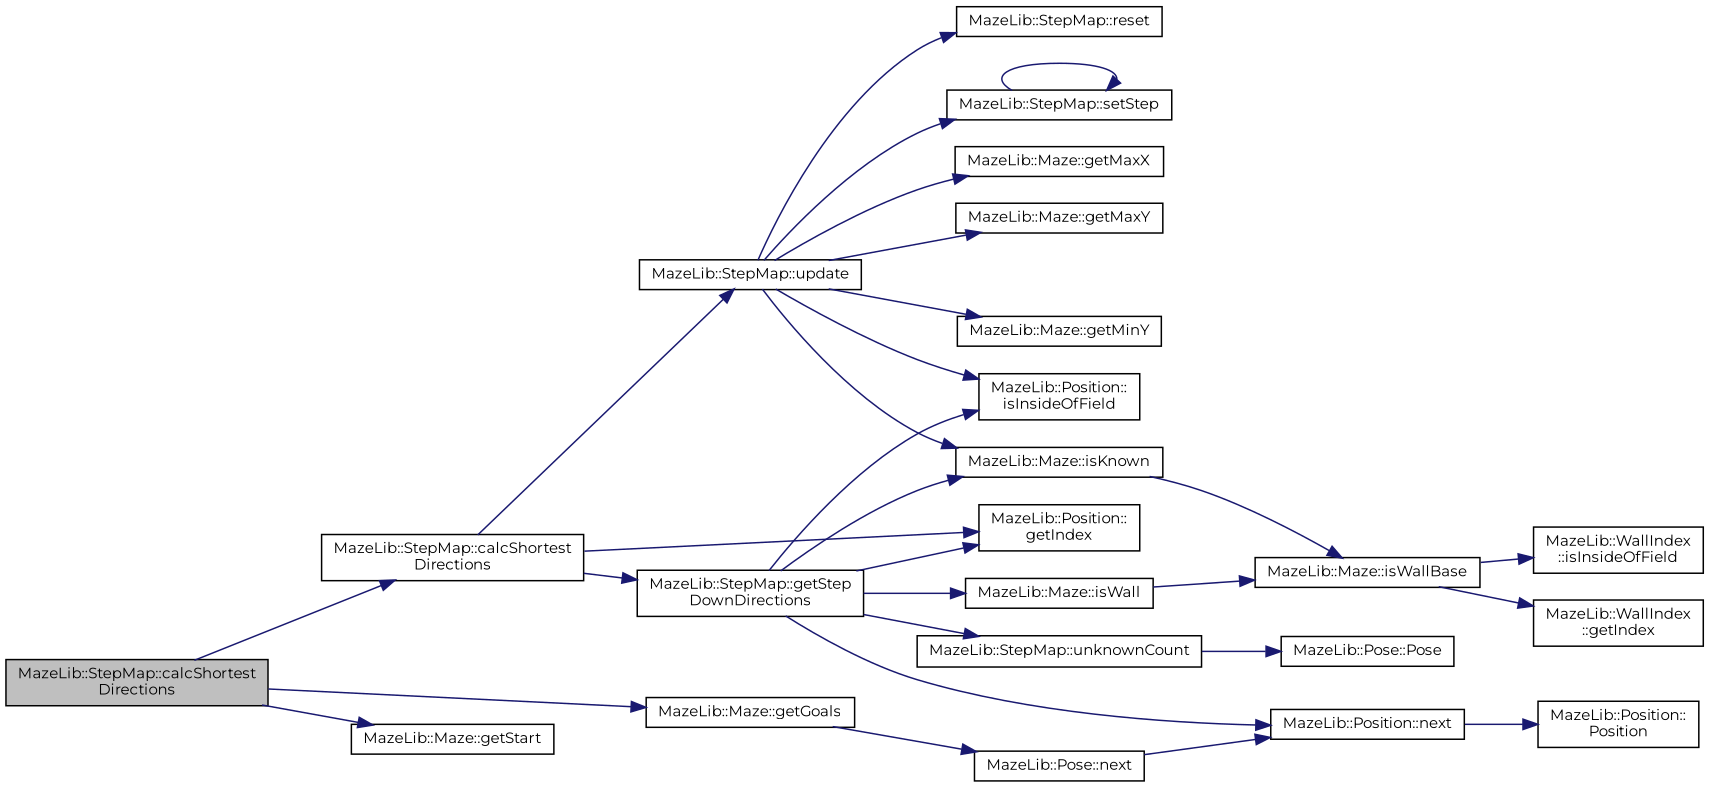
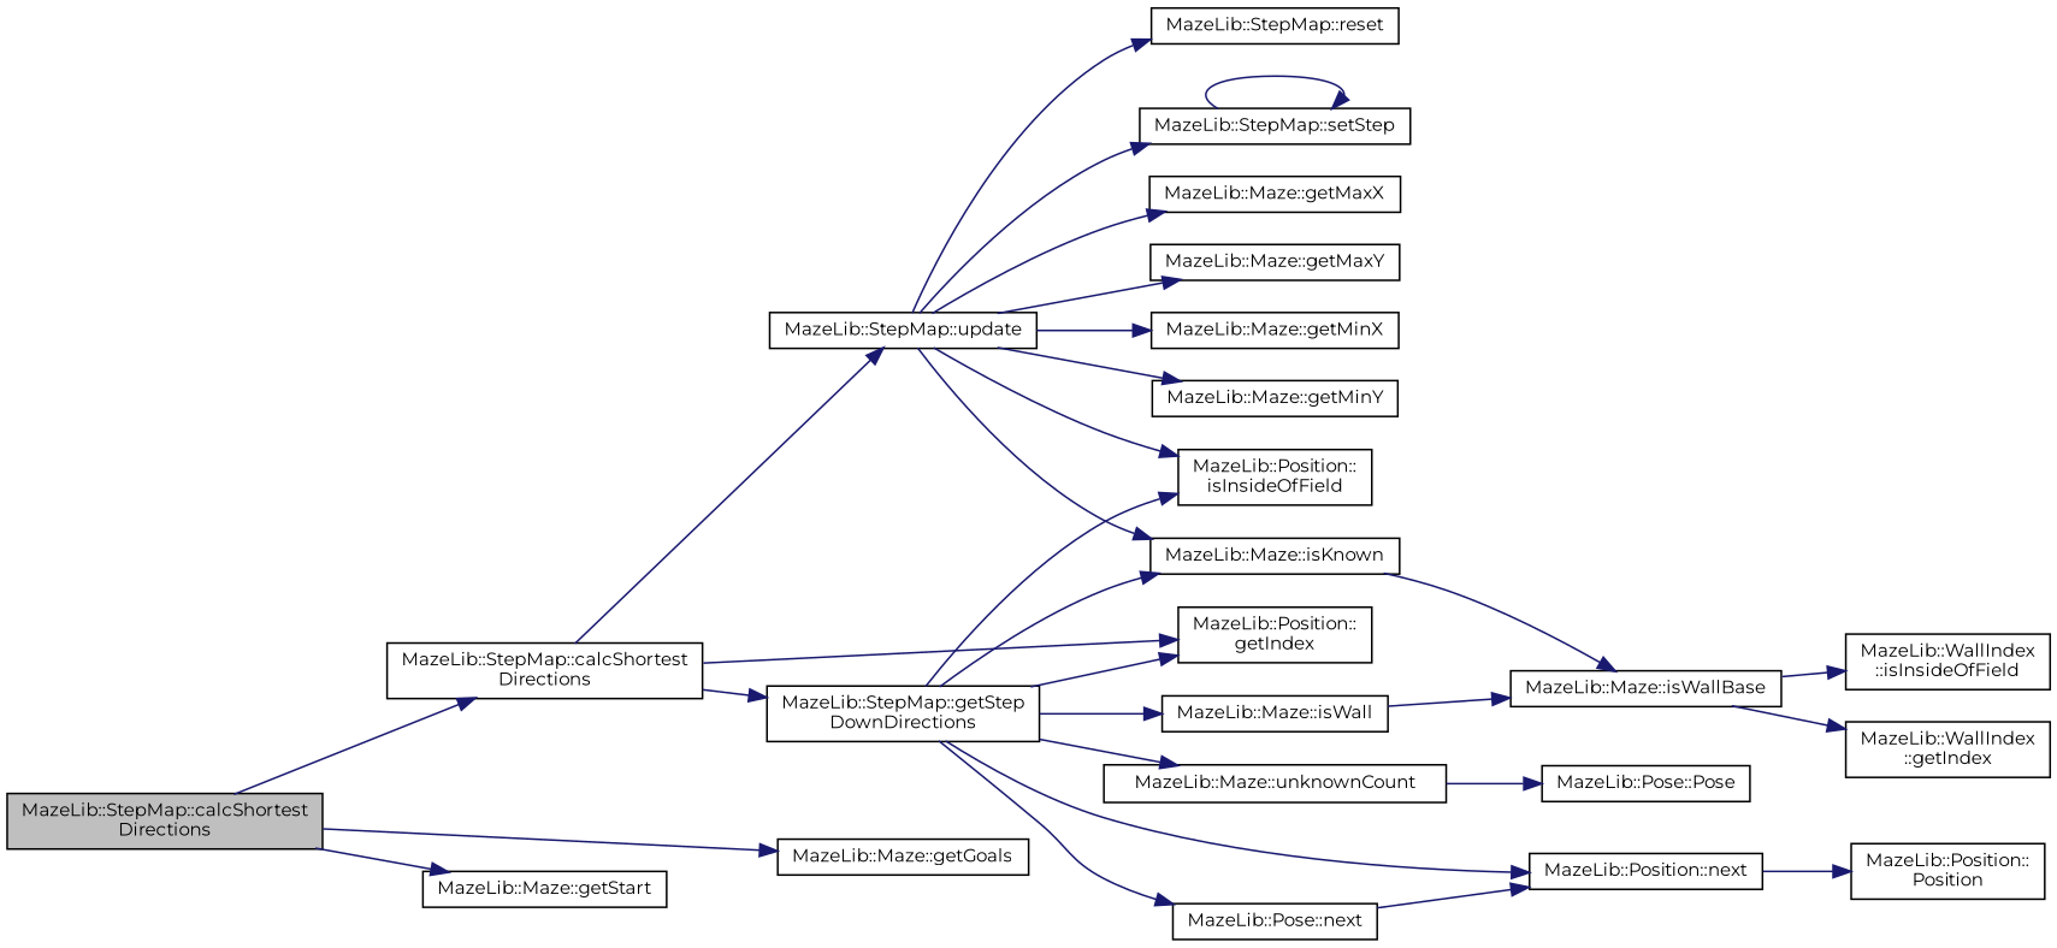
  digraph {
    fontname=Montserrat
    rankdir=LR
    node [color=black fillcolor=white fontname=Montserrat fontsize=10 shape=record style=filled]
    edge [color=midnightblue fontname=Montserrat fontsize=10 labelfontname=Helvetica labelfontsize=10 style=solid]
    n1 [fillcolor=grey75 fontcolor=black height=0.2 label="MazeLib::StepMap::calcShortest\lDirections" width=0.4]
    n2 [height=0.2 label="MazeLib::StepMap::calcShortest\lDirections" width=0.4]
    n3 [height=0.2 label="MazeLib::Maze::getGoals" width=0.4]
    n4 [height=0.2 label="MazeLib::Maze::getStart" width=0.4]
    n5 [height=0.2 label="MazeLib::Position::\lgetIndex" width=0.4]
    n6 [height=0.2 label="MazeLib::StepMap::getStep\lDownDirections" width=0.4]
    n7 [height=0.2 label="MazeLib::StepMap::update" width=0.4]
    n8 [height=0.2 label="MazeLib::Position::\lisInsideOfField" width=0.4]
    n9 [height=0.2 label="MazeLib::Maze::isKnown" width=0.4]
    n10 [height=0.2 label="MazeLib::Maze::isWall" width=0.4]
    n11 [height=0.2 label="MazeLib::Position::next" width=0.4]
    n12 [height=0.2 label="MazeLib::Pose::next" width=0.4]
-   n13 [height=0.2 label="MazeLib::StepMap::unknownCount" width=0.4]
+   n13 [height=0.2 label="MazeLib::Maze::unknownCount" width=0.4]
    n14 [height=0.2 label="MazeLib::Maze::getMaxX" width=0.4]
    n15 [height=0.2 label="MazeLib::Maze::getMaxY" width=0.4]
+   n16 [height=0.2 label="MazeLib::Maze::getMinX" width=0.4]
    n17 [height=0.2 label="MazeLib::Maze::getMinY" width=0.4]
    n18 [height=0.2 label="MazeLib::StepMap::reset" width=0.4]
    n19 [height=0.2 label="MazeLib::StepMap::setStep" width=0.4]
    n20 [height=0.2 label="MazeLib::Maze::isWallBase" width=0.4]
    n21 [height=0.2 label="MazeLib::Position::\lPosition" width=0.4]
    n22 [height=0.2 label="MazeLib::Pose::Pose" width=0.4]
    n23 [height=0.2 label="MazeLib::WallIndex\l::getIndex" width=0.4]
    n24 [height=0.2 label="MazeLib::WallIndex\l::isInsideOfField" width=0.4]
    n1 -> n2
    n1 -> n3
    n1 -> n4
    n2 -> n5
    n2 -> n6
    n2 -> n7
    n6 -> n5
    n6 -> n8
    n6 -> n9
    n6 -> n10
    n6 -> n11
-   n3 -> n12
+   n6 -> n12
    n6 -> n13
    n7 -> n8
    n7 -> n9
    n7 -> n14
    n7 -> n15
+   n7 -> n16
    n7 -> n17
    n7 -> n18
    n7 -> n19
    n9 -> n20
    n10 -> n20
    n11 -> n21
    n12 -> n11
    n13 -> n22
    n19 -> n19
    n20 -> n23
    n20 -> n24
  }
